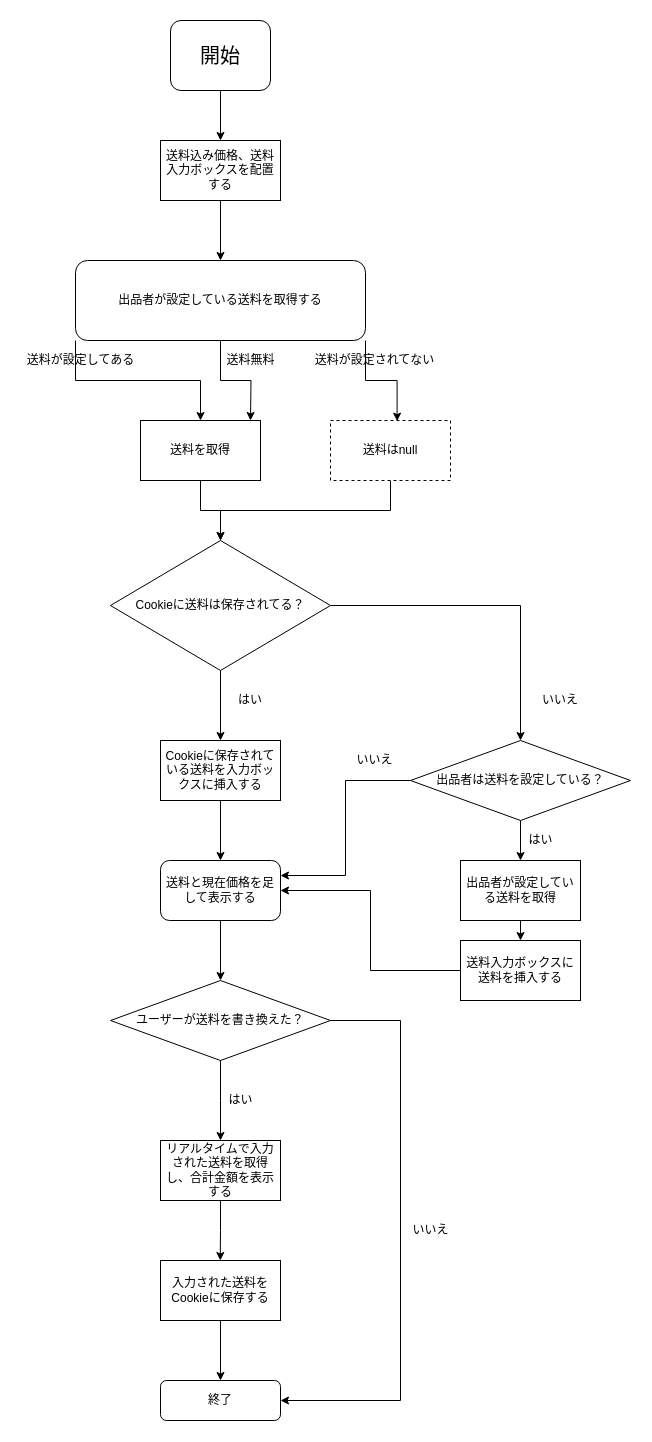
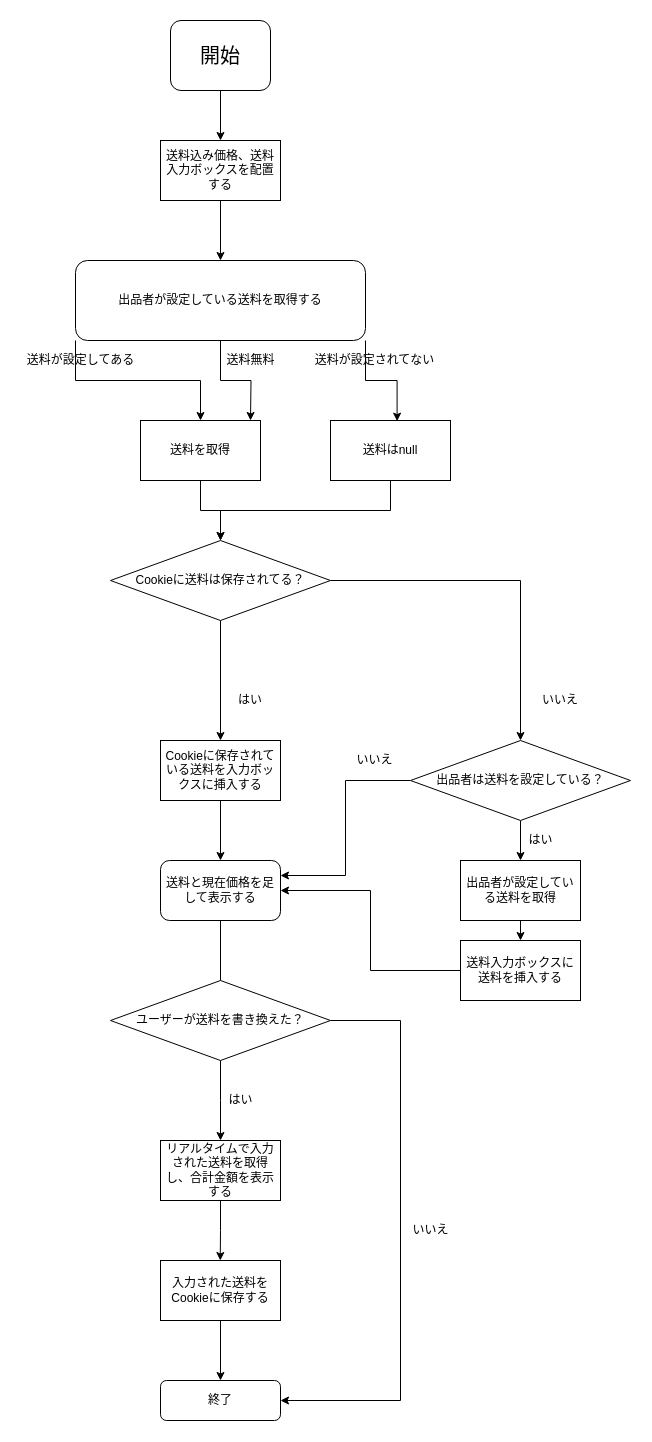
  <mxCell id="0" />
  <mxCell id="1" parent="0" />
  <mxCell id="2" style="edgeStyle=orthogonalEdgeStyle;rounded=0;orthogonalLoop=1;jettySize=auto;html=1;exitX=0.5;exitY=1;exitDx=0;exitDy=0;" edge="1" parent="1" source="3" target="5"><mxGeometry relative="1" as="geometry" /></mxCell>
  <mxCell id="3" value="&lt;font style=&quot;font-size: 20px&quot;&gt;開始&lt;/font&gt;" style="rounded=1;whiteSpace=wrap;html=1;" vertex="1" parent="1"><mxGeometry x="170" y="20" width="100" height="70" as="geometry" /></mxCell>
  <mxCell id="4" style="edgeStyle=orthogonalEdgeStyle;rounded=0;orthogonalLoop=1;jettySize=auto;html=1;" edge="1" parent="1" source="5" target="28"><mxGeometry relative="1" as="geometry" /></mxCell>
  <mxCell id="5" value="送料込み価格、送料入力ボックスを配置する" style="rounded=0;whiteSpace=wrap;html=1;" vertex="1" parent="1"><mxGeometry x="160" y="140" width="120" height="60" as="geometry" /></mxCell>
  <mxCell id="6" style="edgeStyle=orthogonalEdgeStyle;rounded=0;orthogonalLoop=1;jettySize=auto;html=1;exitX=0.5;exitY=1;exitDx=0;exitDy=0;entryX=0.5;entryY=0;entryDx=0;entryDy=0;" edge="1" parent="1" source="8" target="12"><mxGeometry relative="1" as="geometry" /></mxCell>
  <mxCell id="7" style="edgeStyle=orthogonalEdgeStyle;rounded=0;orthogonalLoop=1;jettySize=auto;html=1;exitX=1;exitY=0.5;exitDx=0;exitDy=0;entryX=0.5;entryY=0;entryDx=0;entryDy=0;" edge="1" parent="1" source="8" target="38"><mxGeometry relative="1" as="geometry" /></mxCell>
- <mxCell id="8" value="Cookieに送料は保存されてる？" style="rhombus;whiteSpace=wrap;html=1;" vertex="1" parent="1"><mxGeometry x="110" y="540" width="220" height="130" as="geometry" /></mxCell>
+ <mxCell id="8" value="Cookieに送料は保存されてる？" style="rhombus;whiteSpace=wrap;html=1;" vertex="1" parent="1"><mxGeometry x="110" y="540" width="220" height="80" as="geometry" /></mxCell>
  <mxCell id="9" value="はい" style="text;html=1;strokeColor=none;fillColor=none;align=center;verticalAlign=middle;whiteSpace=wrap;rounded=0;" vertex="1" parent="1"><mxGeometry x="230" y="690" width="40" height="20" as="geometry" /></mxCell>
  <mxCell id="10" value="いいえ" style="text;html=1;strokeColor=none;fillColor=none;align=center;verticalAlign=middle;whiteSpace=wrap;rounded=0;" vertex="1" parent="1"><mxGeometry x="540" y="690" width="40" height="20" as="geometry" /></mxCell>
  <mxCell id="11" style="edgeStyle=orthogonalEdgeStyle;rounded=0;orthogonalLoop=1;jettySize=auto;html=1;exitX=0.5;exitY=1;exitDx=0;exitDy=0;entryX=0.5;entryY=0;entryDx=0;entryDy=0;" edge="1" parent="1" source="12" target="14"><mxGeometry relative="1" as="geometry" /></mxCell>
  <mxCell id="12" value="Cookieに保存されている送料を入力ボックスに挿入する" style="rounded=0;whiteSpace=wrap;html=1;" vertex="1" parent="1"><mxGeometry x="160" y="740" width="120" height="60" as="geometry" /></mxCell>
- <mxCell id="13" style="edgeStyle=orthogonalEdgeStyle;rounded=0;orthogonalLoop=1;jettySize=auto;html=1;entryX=0.5;entryY=0;entryDx=0;entryDy=0;" edge="1" parent="1" source="14" target="17"><mxGeometry relative="1" as="geometry" /></mxCell>
+ <mxCell id="13" style="edgeStyle=orthogonalEdgeStyle;rounded=0;orthogonalLoop=1;jettySize=auto;html=1;entryX=0.5;entryY=0;entryDx=0;entryDy=0;endArrow=none;" edge="1" parent="1" source="14" target="17"><mxGeometry relative="1" as="geometry" /></mxCell>
  <mxCell id="14" value="送料と現在価格を足して表示する" style="whiteSpace=wrap;html=1;rounded=1;" vertex="1" parent="1"><mxGeometry x="160" y="860" width="120" height="60" as="geometry" /></mxCell>
  <mxCell id="15" style="edgeStyle=orthogonalEdgeStyle;rounded=0;orthogonalLoop=1;jettySize=auto;html=1;" edge="1" parent="1" source="17"><mxGeometry relative="1" as="geometry"><mxPoint x="220" y="1140" as="targetPoint" /></mxGeometry></mxCell>
  <mxCell id="16" style="edgeStyle=orthogonalEdgeStyle;rounded=0;orthogonalLoop=1;jettySize=auto;html=1;exitX=1;exitY=0.5;exitDx=0;exitDy=0;entryX=1;entryY=0.5;entryDx=0;entryDy=0;" edge="1" parent="1" source="17" target="24"><mxGeometry relative="1" as="geometry"><mxPoint x="400" y="1140" as="targetPoint" /><Array as="points"><mxPoint x="400" y="1020" /><mxPoint x="400" y="1400" /></Array></mxGeometry></mxCell>
  <mxCell id="17" value="ユーザーが送料を書き換えた？" style="rhombus;whiteSpace=wrap;html=1;" vertex="1" parent="1"><mxGeometry x="110" y="980" width="220" height="80" as="geometry" /></mxCell>
  <mxCell id="18" value="はい" style="text;html=1;align=center;verticalAlign=middle;resizable=0;points=[];autosize=1;" vertex="1" parent="1"><mxGeometry x="220" y="1090" width="40" height="20" as="geometry" /></mxCell>
  <mxCell id="19" value="いいえ" style="text;html=1;align=center;verticalAlign=middle;resizable=0;points=[];autosize=1;" vertex="1" parent="1"><mxGeometry x="405" y="1220" width="50" height="20" as="geometry" /></mxCell>
  <mxCell id="20" style="edgeStyle=orthogonalEdgeStyle;rounded=0;orthogonalLoop=1;jettySize=auto;html=1;exitX=0.5;exitY=1;exitDx=0;exitDy=0;" edge="1" parent="1" source="21"><mxGeometry relative="1" as="geometry"><mxPoint x="219.759" y="1260" as="targetPoint" /></mxGeometry></mxCell>
  <mxCell id="21" value="リアルタイムで入力された送料を取得し、合計金額を表示する" style="whiteSpace=wrap;html=1;" vertex="1" parent="1"><mxGeometry x="160" y="1140" width="120" height="60" as="geometry" /></mxCell>
  <mxCell id="22" style="edgeStyle=orthogonalEdgeStyle;rounded=0;orthogonalLoop=1;jettySize=auto;html=1;" edge="1" parent="1" source="23" target="24"><mxGeometry relative="1" as="geometry"><mxPoint x="220" y="1380" as="targetPoint" /></mxGeometry></mxCell>
  <mxCell id="23" value="入力された送料をCookieに保存する" style="whiteSpace=wrap;html=1;" vertex="1" parent="1"><mxGeometry x="160" y="1260" width="120" height="60" as="geometry" /></mxCell>
  <mxCell id="24" value="終了" style="rounded=1;whiteSpace=wrap;html=1;" vertex="1" parent="1"><mxGeometry x="160" y="1380" width="120" height="40" as="geometry" /></mxCell>
  <mxCell id="25" style="edgeStyle=orthogonalEdgeStyle;rounded=0;orthogonalLoop=1;jettySize=auto;html=1;exitX=0.5;exitY=1;exitDx=0;exitDy=0;entryX=0.5;entryY=0;entryDx=0;entryDy=0;" edge="1" parent="1" source="28"><mxGeometry relative="1" as="geometry"><mxPoint x="250" y="420" as="targetPoint" /></mxGeometry></mxCell>
  <mxCell id="26" style="edgeStyle=orthogonalEdgeStyle;rounded=0;orthogonalLoop=1;jettySize=auto;html=1;exitX=0;exitY=1;exitDx=0;exitDy=0;entryX=0.5;entryY=0;entryDx=0;entryDy=0;" edge="1" parent="1" source="28" target="30"><mxGeometry relative="1" as="geometry" /></mxCell>
  <mxCell id="27" style="edgeStyle=orthogonalEdgeStyle;rounded=0;orthogonalLoop=1;jettySize=auto;html=1;exitX=1;exitY=1;exitDx=0;exitDy=0;entryX=0.555;entryY=0.011;entryDx=0;entryDy=0;entryPerimeter=0;" edge="1" parent="1" source="28" target="32"><mxGeometry relative="1" as="geometry" /></mxCell>
  <mxCell id="28" value="出品者が設定している送料を取得する" style="whiteSpace=wrap;html=1;rounded=1;" vertex="1" parent="1"><mxGeometry x="75" width="290" height="80" as="geometry" y="260" /></mxCell>
  <mxCell id="29" style="edgeStyle=orthogonalEdgeStyle;rounded=0;orthogonalLoop=1;jettySize=auto;html=1;entryX=0.5;entryY=0;entryDx=0;entryDy=0;" edge="1" parent="1" source="30" target="8"><mxGeometry relative="1" as="geometry" /></mxCell>
  <mxCell id="30" value="送料を取得" style="rounded=0;whiteSpace=wrap;html=1;" vertex="1" parent="1"><mxGeometry x="140" y="420" width="120" height="60" as="geometry" /></mxCell>
  <mxCell id="31" style="edgeStyle=orthogonalEdgeStyle;rounded=0;orthogonalLoop=1;jettySize=auto;html=1;" edge="1" parent="1" source="32" target="8"><mxGeometry relative="1" as="geometry" /></mxCell>
- <mxCell id="32" value="送料はnull" style="whiteSpace=wrap;html=1;dashed=1;" vertex="1" parent="1"><mxGeometry x="330" y="420" width="120" height="60" as="geometry" /></mxCell>
+ <mxCell id="32" value="送料はnull" style="whiteSpace=wrap;html=1;" vertex="1" parent="1"><mxGeometry x="330" y="420" width="120" height="60" as="geometry" /></mxCell>
  <mxCell id="33" value="送料が設定してある" style="text;html=1;align=center;verticalAlign=middle;resizable=0;points=[];autosize=1;" vertex="1" parent="1"><mxGeometry x="20" y="350" width="120" height="20" as="geometry" /></mxCell>
  <mxCell id="34" value="送料無料" style="text;html=1;align=center;verticalAlign=middle;resizable=0;points=[];autosize=1;" vertex="1" parent="1"><mxGeometry x="220" y="350" width="60" height="20" as="geometry" /></mxCell>
  <mxCell id="35" value="送料が設定されてない" style="text;html=1;align=center;verticalAlign=middle;resizable=0;points=[];autosize=1;" vertex="1" parent="1"><mxGeometry x="304" y="350" width="140" height="20" as="geometry" /></mxCell>
  <mxCell id="36" style="edgeStyle=orthogonalEdgeStyle;rounded=0;orthogonalLoop=1;jettySize=auto;html=1;exitX=0.5;exitY=1;exitDx=0;exitDy=0;entryX=0.5;entryY=0;entryDx=0;entryDy=0;" edge="1" parent="1" source="38" target="40"><mxGeometry relative="1" as="geometry" /></mxCell>
  <mxCell id="37" style="edgeStyle=orthogonalEdgeStyle;rounded=0;orthogonalLoop=1;jettySize=auto;html=1;exitX=0;exitY=0.5;exitDx=0;exitDy=0;entryX=1;entryY=0.25;entryDx=0;entryDy=0;" edge="1" parent="1" source="38" target="14"><mxGeometry relative="1" as="geometry" /></mxCell>
  <mxCell id="38" value="出品者は送料を設定している？" style="rhombus;whiteSpace=wrap;html=1;" vertex="1" parent="1"><mxGeometry x="410" y="740" width="220" height="80" as="geometry" /></mxCell>
  <mxCell id="39" style="edgeStyle=orthogonalEdgeStyle;rounded=0;orthogonalLoop=1;jettySize=auto;html=1;exitX=0.5;exitY=1;exitDx=0;exitDy=0;entryX=0.5;entryY=0;entryDx=0;entryDy=0;" edge="1" parent="1" source="40" target="42"><mxGeometry relative="1" as="geometry" /></mxCell>
  <mxCell id="40" value="出品者が設定している送料を取得" style="rounded=0;whiteSpace=wrap;html=1;" vertex="1" parent="1"><mxGeometry x="460" y="860" width="120" height="60" as="geometry" /></mxCell>
  <mxCell id="41" style="edgeStyle=orthogonalEdgeStyle;rounded=0;orthogonalLoop=1;jettySize=auto;html=1;exitX=0;exitY=0.5;exitDx=0;exitDy=0;entryX=1;entryY=0.5;entryDx=0;entryDy=0;" edge="1" parent="1" source="42" target="14"><mxGeometry relative="1" as="geometry" /></mxCell>
  <mxCell id="42" value="送料入力ボックスに送料を挿入する" style="whiteSpace=wrap;html=1;" vertex="1" parent="1"><mxGeometry x="460" y="940" width="120" height="60" as="geometry" /></mxCell>
  <mxCell id="43" value="はい" style="text;html=1;align=center;verticalAlign=middle;resizable=0;points=[];autosize=1;" vertex="1" parent="1"><mxGeometry x="520" y="830" width="40" height="20" as="geometry" /></mxCell>
  <mxCell id="44" value="いいえ" style="text;html=1;align=center;verticalAlign=middle;resizable=0;points=[];autosize=1;" vertex="1" parent="1"><mxGeometry x="349" y="750" width="50" height="20" as="geometry" /></mxCell>
